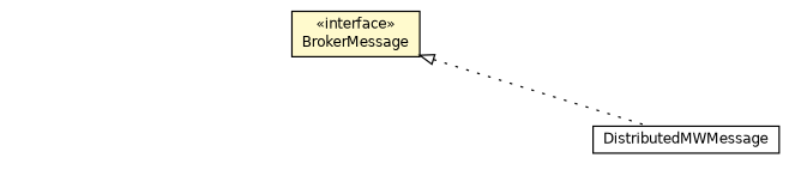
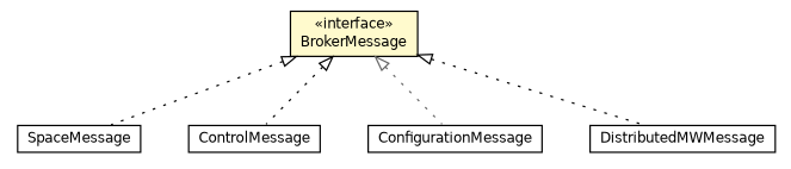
  digraph {
    nodesep=0.25
    ranksep=0.5
    node [fontcolor=black fontname=Helvetica fontsize=10.0 shape=plaintext]
    edge [arrowtail=empty color=black dir=back fontname=Helvetica fontsize=10 headport=p labelfontname=Helvetica labelfontsize=10 style=dotted tailport=p]
    n1 [label=<<table title="org.universAAL.middleware.brokers.message.BrokerMessage" border="0" cellborder="1" cellspacing="0" cellpadding="2" port="p" bgcolor="lemonChiffon" href="./BrokerMessage.html"> 		<tr><td><table border="0" cellspacing="0" cellpadding="1"> <tr><td align="center" balign="center"> &#171;interface&#187; </td></tr> <tr><td align="center" balign="center"> BrokerMessage </td></tr> 		</table></td></tr> 		</table>>]
+   n2 [label=<<table title="org.universAAL.middleware.brokers.message.space.SpaceMessage" border="0" cellborder="1" cellspacing="0" cellpadding="2" port="p" href="./space/SpaceMessage.html"> 		<tr><td><table border="0" cellspacing="0" cellpadding="1"> <tr><td align="center" balign="center"> SpaceMessage </td></tr> 		</table></td></tr> 		</table>>]
+   n3 [label=<<table title="org.universAAL.middleware.brokers.message.control.ControlMessage" border="0" cellborder="1" cellspacing="0" cellpadding="2" port="p" href="./control/ControlMessage.html"> 		<tr><td><table border="0" cellspacing="0" cellpadding="1"> <tr><td align="center" balign="center"> ControlMessage </td></tr> 		</table></td></tr> 		</table>>]
+   n4 [label=<<table title="org.universAAL.middleware.brokers.message.configuration.ConfigurationMessage" border="0" cellborder="1" cellspacing="0" cellpadding="2" port="p" href="./configuration/ConfigurationMessage.html"> 		<tr><td><table border="0" cellspacing="0" cellpadding="1"> <tr><td align="center" balign="center"> ConfigurationMessage </td></tr> 		</table></td></tr> 		</table>>]
    n5 [label=<<table title="org.universAAL.middleware.brokers.message.distributedmw.DistributedMWMessage" border="0" cellborder="1" cellspacing="0" cellpadding="2" port="p" href="./distributedmw/DistributedMWMessage.html"> 		<tr><td><table border="0" cellspacing="0" cellpadding="1"> <tr><td align="center" balign="center"> DistributedMWMessage </td></tr> 		</table></td></tr> 		</table>>]
+   n1 -> n2
+   n1 -> n3
+   n1 -> n4 [color=gray40]
    n1 -> n5
  }
